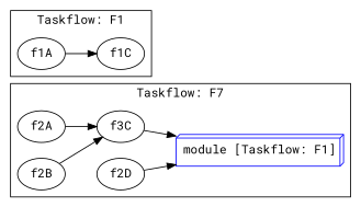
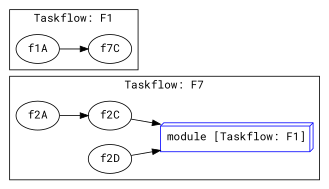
  digraph {
    fontname="Roboto Mono"
    rankdir=LR
    node [fontname="Roboto Mono"]
    edge [fontname="Roboto Mono"]
    n1 [label=f2A]
-   n2 [label=f3C]
+   n2 [label=f2C]
    n3 [color=blue label="module [Taskflow: F1]" shape=box3d]
-   n4 [label=f2B]
    n5 [label=f2D]
    n6 [label=f1A]
-   n7 [label=f1C]
+   n7 [label=f7C]
    subgraph cluster_1 {
      label="Taskflow: F7"
      n1
      n2
      n3
-     n4
      n5
    }
    subgraph cluster_2 {
      label="Taskflow: F1"
      n6
      n7
    }
    n1 -> n2
    n2 -> n3
-   n4 -> n2
    n5 -> n3
    n6 -> n7
  }
